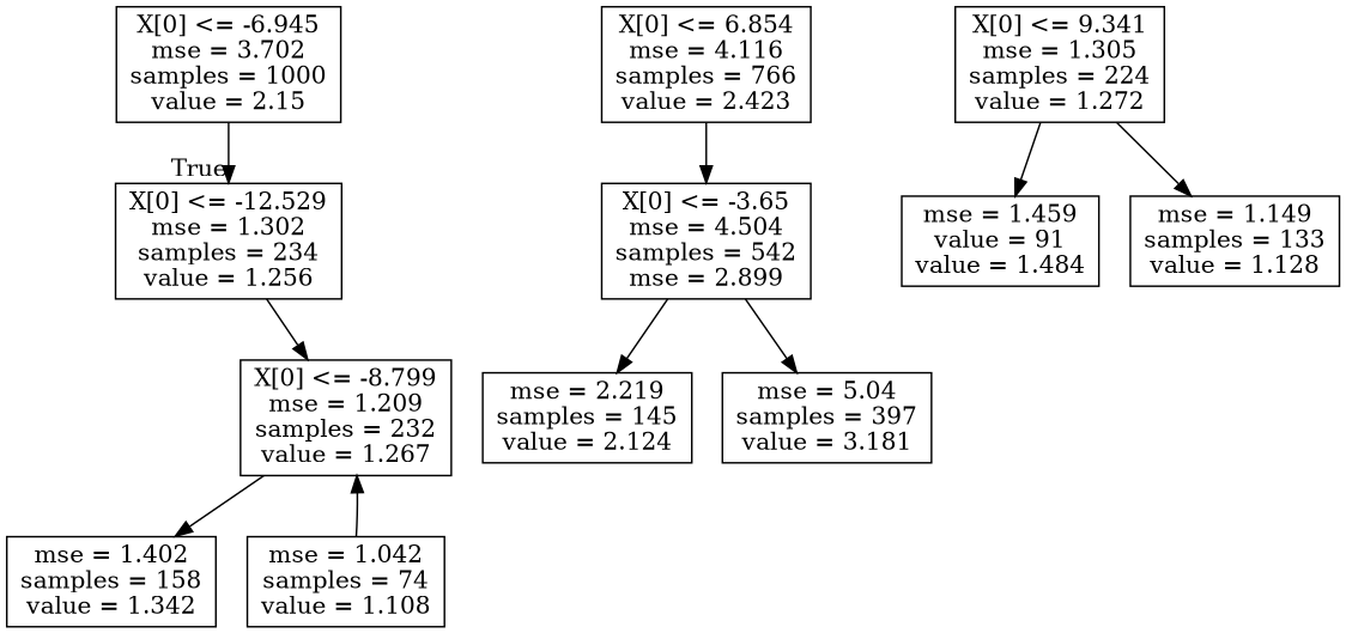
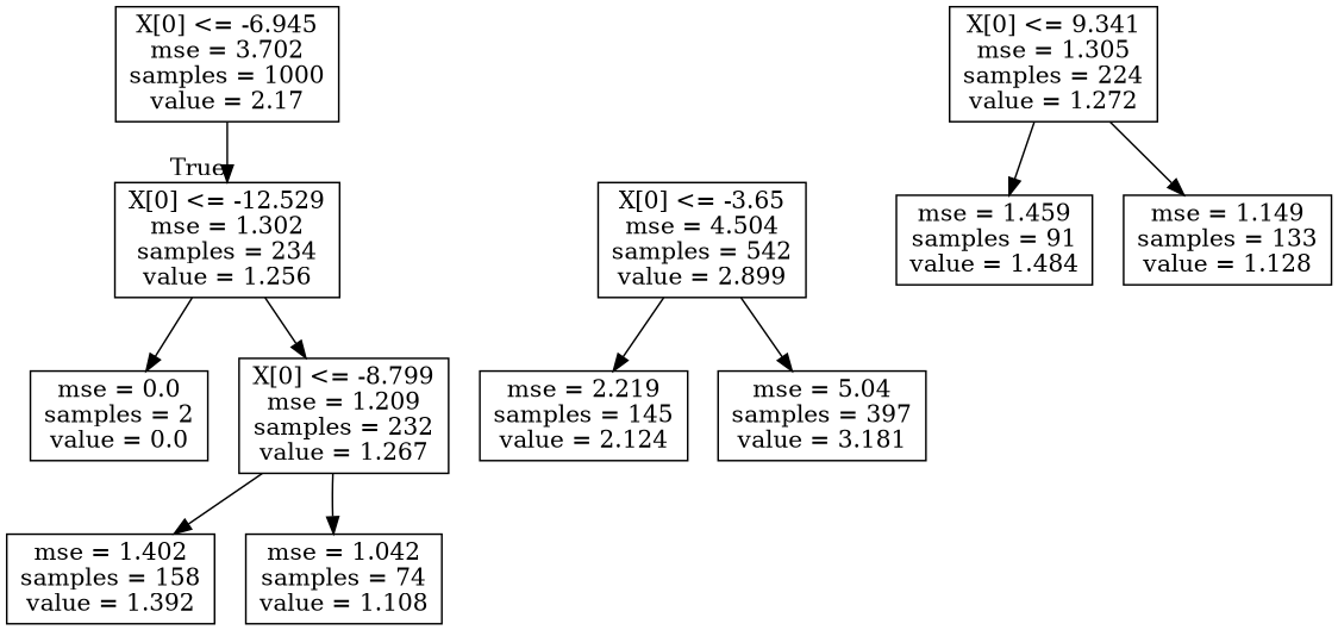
  digraph {
    node [shape=box]
-   n1 [height=0.94444 label="X[0] <= -6.945\nmse = 3.702\nsamples = 1000\nvalue = 2.15" width=1.4444]
+   n1 [height=0.94444 label="X[0] <= -6.945\nmse = 3.702\nsamples = 1000\nvalue = 2.17" width=1.4444]
    n2 [height=0.94444 label="X[0] <= -12.529\nmse = 1.302\nsamples = 234\nvalue = 1.256" width=1.5]
+   n3 [height=0.73611 label="mse = 0.0\nsamples = 2\nvalue = 0.0" width=1.1667]
    n4 [height=0.94444 label="X[0] <= -8.799\nmse = 1.209\nsamples = 232\nvalue = 1.267" width=1.4028]
-   n5 [height=0.94444 label="X[0] <= 6.854\nmse = 4.116\nsamples = 766\nvalue = 2.423" width=1.3611]
-   n6 [height=0.94444 label="X[0] <= -3.65\nmse = 4.504\nsamples = 542\nmse = 2.899" width=1.3611]
-   n7 [height=0.73611 label="mse = 1.402\nsamples = 158\nvalue = 1.342" width=1.3611]
+   n6 [height=0.94444 label="X[0] <= -3.65\nmse = 4.504\nsamples = 542\nvalue = 2.899" width=1.3611]
+   n7 [height=0.73611 label="mse = 1.402\nsamples = 158\nvalue = 1.392" width=1.3611]
    n8 [height=0.73611 label="mse = 1.042\nsamples = 74\nvalue = 1.108" width=1.2778]
    n9 [height=0.73611 label="mse = 2.219\nsamples = 145\nvalue = 2.124" width=1.3611]
    n10 [height=0.73611 label="mse = 5.04\nsamples = 397\nvalue = 3.181" width=1.3611]
    n11 [height=0.94444 label="X[0] <= 9.341\nmse = 1.305\nsamples = 224\nvalue = 1.272" width=1.3611]
-   n12 [height=0.73611 label="mse = 1.459\nvalue = 91\nvalue = 1.484" width=1.2778]
+   n12 [height=0.73611 label="mse = 1.459\nsamples = 91\nvalue = 1.484" width=1.2778]
    n13 [height=0.73611 label="mse = 1.149\nsamples = 133\nvalue = 1.128" width=1.3611]
    n1 -> n2 [headlabel=True labelangle=45 labeldistance=2.5]
+   n2 -> n3
    n2 -> n4
    n4 -> n7
-   n8 -> n4
-   n5 -> n6
+   n4 -> n8
    n6 -> n9
    n6 -> n10
    n11 -> n12
    n11 -> n13
  }
